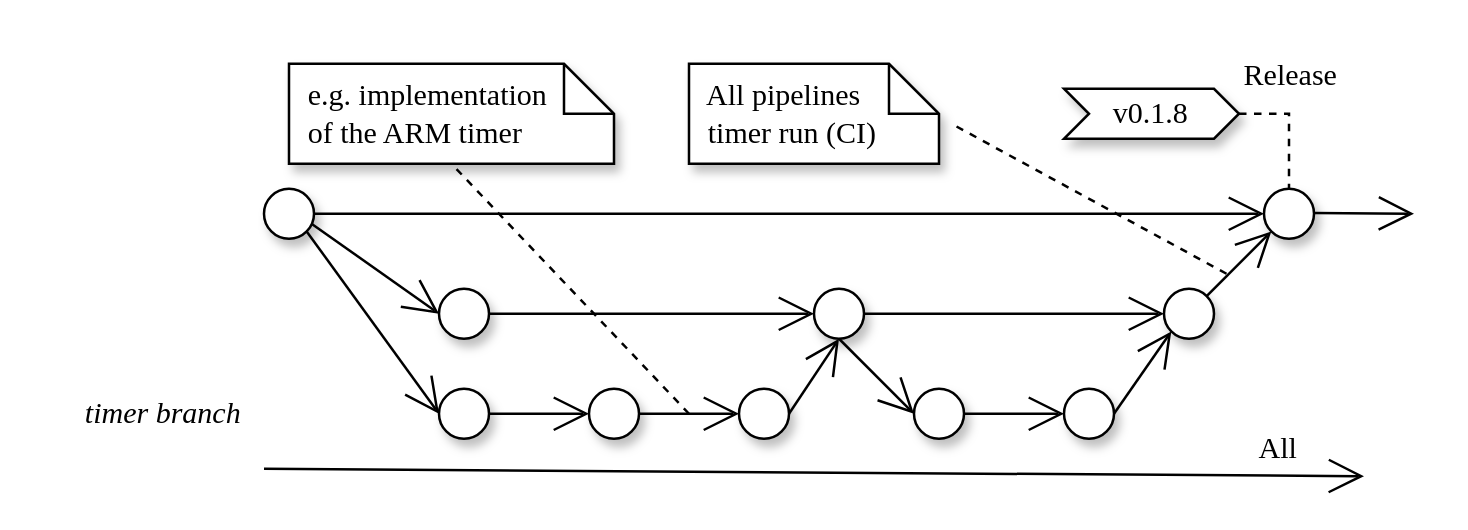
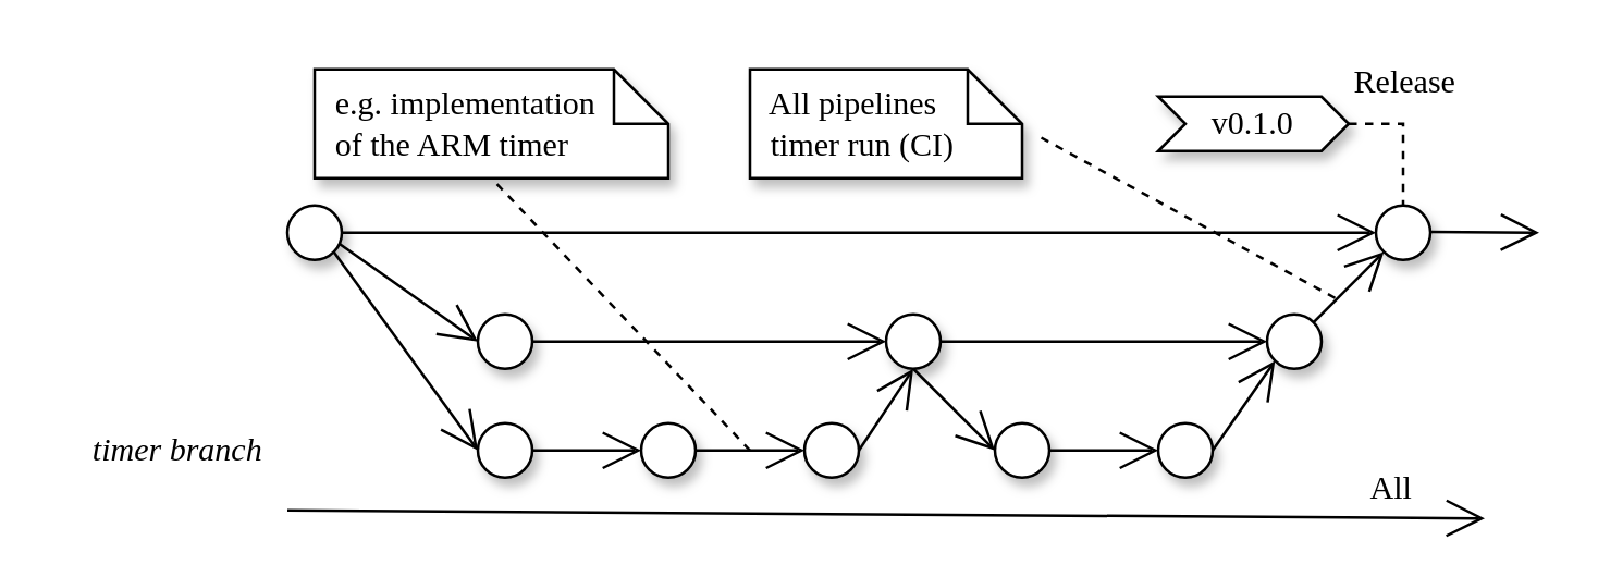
  <mxCell id="0" />
  <mxCell id="1" parent="0" />
  <mxCell id="2" value="" style="endArrow=open;endFill=1;endSize=12;html=1;rounded=0;entryX=0;entryY=0.5;entryDx=0;entryDy=0;exitX=1;exitY=0.5;exitDx=0;exitDy=0;" edge="1" parent="1" source="24" target="22"><mxGeometry width="160" relative="1" as="geometry"><mxPoint x="115" y="65" as="sourcePoint" /><mxPoint x="165" y="65" as="targetPoint" /></mxGeometry></mxCell>
- <mxCell id="3" value="v0.1.8" style="shape=step;perimeter=stepPerimeter;whiteSpace=wrap;html=1;fixedSize=1;size=10;shadow=1;fontFamily=Computer Modern;" vertex="1" parent="1"><mxGeometry x="425" y="35" width="70" height="20" as="geometry" /></mxCell>
+ <mxCell id="3" value="v0.1.0" style="shape=step;perimeter=stepPerimeter;whiteSpace=wrap;html=1;fixedSize=1;size=10;shadow=1;fontFamily=Computer Modern;" vertex="1" parent="1"><mxGeometry x="425" y="35" width="70" height="20" as="geometry" /></mxCell>
  <mxCell id="4" value="" style="ellipse;whiteSpace=wrap;html=1;aspect=fixed;shadow=1;" vertex="1" parent="1"><mxGeometry x="325" y="115" width="20" height="20" as="geometry" /></mxCell>
  <mxCell id="5" value="" style="ellipse;whiteSpace=wrap;html=1;aspect=fixed;shadow=1;" vertex="1" parent="1"><mxGeometry x="235" y="155" width="20" height="20" as="geometry" /></mxCell>
  <mxCell id="6" value="" style="endArrow=open;endFill=1;endSize=12;html=1;rounded=0;entryX=0;entryY=0.5;entryDx=0;entryDy=0;exitX=0.943;exitY=0.693;exitDx=0;exitDy=0;exitPerimeter=0;" edge="1" target="7" parent="1" source="24"><mxGeometry width="160" relative="1" as="geometry"><mxPoint x="115" y="65" as="sourcePoint" /><mxPoint x="165" y="75" as="targetPoint" /></mxGeometry></mxCell>
  <mxCell id="7" value="" style="ellipse;whiteSpace=wrap;html=1;aspect=fixed;shadow=1;" vertex="1" parent="1"><mxGeometry x="175" y="115" width="20" height="20" as="geometry" /></mxCell>
  <mxCell id="8" value="" style="endArrow=open;endFill=1;endSize=12;html=1;rounded=0;entryX=0;entryY=0.5;entryDx=0;entryDy=0;exitX=1;exitY=1;exitDx=0;exitDy=0;" edge="1" target="9" parent="1" source="24"><mxGeometry width="160" relative="1" as="geometry"><mxPoint x="115" y="65" as="sourcePoint" /><mxPoint x="165" y="115" as="targetPoint" /></mxGeometry></mxCell>
  <mxCell id="9" value="" style="ellipse;whiteSpace=wrap;html=1;aspect=fixed;shadow=1;" vertex="1" parent="1"><mxGeometry x="175" y="155" width="20" height="20" as="geometry" /></mxCell>
  <mxCell id="10" value="" style="ellipse;whiteSpace=wrap;html=1;aspect=fixed;shadow=1;" vertex="1" parent="1"><mxGeometry x="295" y="155" width="20" height="20" as="geometry" /></mxCell>
  <mxCell id="11" value="" style="endArrow=open;endFill=1;endSize=12;html=1;rounded=0;entryX=0;entryY=0.5;entryDx=0;entryDy=0;exitX=1;exitY=0.5;exitDx=0;exitDy=0;" edge="1" parent="1" source="9" target="5"><mxGeometry width="160" relative="1" as="geometry"><mxPoint x="125" y="75" as="sourcePoint" /><mxPoint x="175" y="175" as="targetPoint" /></mxGeometry></mxCell>
  <mxCell id="12" value="" style="endArrow=open;endFill=1;endSize=12;html=1;rounded=0;entryX=0;entryY=0.5;entryDx=0;entryDy=0;exitX=1;exitY=0.5;exitDx=0;exitDy=0;" edge="1" parent="1" source="5" target="10"><mxGeometry width="160" relative="1" as="geometry"><mxPoint x="195" y="175" as="sourcePoint" /><mxPoint x="225" y="175" as="targetPoint" /></mxGeometry></mxCell>
  <mxCell id="13" value="" style="endArrow=open;endFill=1;endSize=12;html=1;rounded=0;entryX=0;entryY=0.5;entryDx=0;entryDy=0;exitX=1;exitY=0.5;exitDx=0;exitDy=0;" edge="1" parent="1" source="7" target="4"><mxGeometry width="160" relative="1" as="geometry"><mxPoint x="125" y="75" as="sourcePoint" /><mxPoint x="177" y="119" as="targetPoint" /></mxGeometry></mxCell>
  <mxCell id="14" value="" style="endArrow=open;endFill=1;endSize=12;html=1;rounded=0;entryX=0.5;entryY=1;entryDx=0;entryDy=0;exitX=1;exitY=0.5;exitDx=0;exitDy=0;" edge="1" parent="1" source="10" target="4"><mxGeometry width="160" relative="1" as="geometry"><mxPoint x="255" y="175" as="sourcePoint" /><mxPoint x="295" y="175" as="targetPoint" /></mxGeometry></mxCell>
  <mxCell id="15" value="" style="ellipse;whiteSpace=wrap;html=1;aspect=fixed;shadow=1;" vertex="1" parent="1"><mxGeometry x="425" y="155" width="20" height="20" as="geometry" /></mxCell>
  <mxCell id="16" value="" style="ellipse;whiteSpace=wrap;html=1;aspect=fixed;shadow=1;" vertex="1" parent="1"><mxGeometry x="365" y="155" width="20" height="20" as="geometry" /></mxCell>
  <mxCell id="17" value="" style="endArrow=open;endFill=1;endSize=12;html=1;rounded=0;entryX=0;entryY=0.5;entryDx=0;entryDy=0;exitX=1;exitY=0.5;exitDx=0;exitDy=0;" edge="1" parent="1" source="16" target="15"><mxGeometry width="160" relative="1" as="geometry"><mxPoint x="315" y="75" as="sourcePoint" /><mxPoint x="365" y="175" as="targetPoint" /></mxGeometry></mxCell>
  <mxCell id="18" value="" style="endArrow=open;endFill=1;endSize=12;html=1;rounded=0;entryX=0;entryY=0.5;entryDx=0;entryDy=0;exitX=0.5;exitY=1;exitDx=0;exitDy=0;" edge="1" parent="1" source="4" target="16"><mxGeometry width="160" relative="1" as="geometry"><mxPoint x="325" y="175" as="sourcePoint" /><mxPoint x="345" y="135" as="targetPoint" /></mxGeometry></mxCell>
  <mxCell id="19" value="" style="ellipse;whiteSpace=wrap;html=1;aspect=fixed;shadow=1;" vertex="1" parent="1"><mxGeometry x="465" y="115" width="20" height="20" as="geometry" /></mxCell>
  <mxCell id="20" value="" style="endArrow=open;endFill=1;endSize=12;html=1;rounded=0;entryX=0;entryY=1;entryDx=0;entryDy=0;exitX=1;exitY=0.5;exitDx=0;exitDy=0;" edge="1" parent="1" source="15" target="19"><mxGeometry width="160" relative="1" as="geometry"><mxPoint x="395" y="175" as="sourcePoint" /><mxPoint x="435" y="175" as="targetPoint" /></mxGeometry></mxCell>
  <mxCell id="21" value="" style="endArrow=open;endFill=1;endSize=12;html=1;rounded=0;entryX=0;entryY=0.5;entryDx=0;entryDy=0;exitX=1;exitY=0.5;exitDx=0;exitDy=0;" edge="1" parent="1" source="4" target="19"><mxGeometry width="160" relative="1" as="geometry"><mxPoint x="195" y="125" as="sourcePoint" /><mxPoint x="335" y="125" as="targetPoint" /></mxGeometry></mxCell>
  <mxCell id="22" value="" style="ellipse;whiteSpace=wrap;html=1;aspect=fixed;shadow=1;" vertex="1" parent="1"><mxGeometry x="505" y="75" width="20" height="20" as="geometry" /></mxCell>
  <mxCell id="23" value="" style="endArrow=open;endFill=1;endSize=12;html=1;rounded=0;entryX=0;entryY=1;entryDx=0;entryDy=0;exitX=1;exitY=0;exitDx=0;exitDy=0;" edge="1" parent="1" source="19" target="22"><mxGeometry width="160" relative="1" as="geometry"><mxPoint x="455" y="175" as="sourcePoint" /><mxPoint x="485" y="135" as="targetPoint" /></mxGeometry></mxCell>
  <mxCell id="24" value="" style="ellipse;whiteSpace=wrap;html=1;aspect=fixed;shadow=1;" vertex="1" parent="1"><mxGeometry x="105" y="75" width="20" height="20" as="geometry" /></mxCell>
  <mxCell id="25" value="" style="endArrow=none;dashed=1;html=1;rounded=0;entryX=0.5;entryY=0;entryDx=0;entryDy=0;exitX=1;exitY=0.5;exitDx=0;exitDy=0;" edge="1" parent="1" source="3" target="22"><mxGeometry width="50" height="50" relative="1" as="geometry"><mxPoint x="275" y="25" as="sourcePoint" /><mxPoint x="325" y="-25" as="targetPoint" /><Array as="points"><mxPoint x="515" y="45" /></Array></mxGeometry></mxCell>
  <mxCell id="26" value="Release" style="text;html=1;strokeColor=none;fillColor=none;align=center;verticalAlign=middle;whiteSpace=wrap;rounded=0;fontFamily=Computer Modern;" vertex="1" parent="1"><mxGeometry x="486" y="20" width="60" height="20" as="geometry" /></mxCell>
  <mxCell id="27" value="" style="endArrow=open;endFill=1;endSize=12;html=1;rounded=0;exitX=1;exitY=0.5;exitDx=0;exitDy=0;" edge="1" parent="1"><mxGeometry width="160" relative="1" as="geometry"><mxPoint x="105" y="187" as="sourcePoint" /><mxPoint x="545" y="190" as="targetPoint" /></mxGeometry></mxCell>
  <mxCell id="28" value="All" style="text;html=1;strokeColor=none;fillColor=none;align=center;verticalAlign=middle;whiteSpace=wrap;rounded=0;fontFamily=Computer Modern;" vertex="1" parent="1"><mxGeometry x="481" y="169" width="60" height="20" as="geometry" /></mxCell>
  <mxCell id="29" value="timer branch" style="text;html=1;strokeColor=none;fillColor=none;align=center;verticalAlign=middle;whiteSpace=wrap;rounded=0;fontFamily=Computer Modern;fontStyle=2" vertex="1" parent="1"><mxGeometry x="20" y="155" width="90" height="20" as="geometry" /></mxCell>
  <mxCell id="30" value="&amp;nbsp; All pipelines&lt;br&gt;&amp;nbsp; timer run (CI)" style="shape=note;size=20;whiteSpace=wrap;html=1;align=left;fontFamily=Computer Modern;shadow=1;" vertex="1" parent="1"><mxGeometry x="275" y="25" width="100" height="40" as="geometry" /></mxCell>
  <mxCell id="31" value="" style="endArrow=none;dashed=1;html=1;rounded=0;entryX=0;entryY=0;entryDx=100;entryDy=30;entryPerimeter=0;" edge="1" parent="1"><mxGeometry width="50" height="50" relative="1" as="geometry"><mxPoint x="490" y="109" as="sourcePoint" /><mxPoint x="380" y="49" as="targetPoint" /></mxGeometry></mxCell>
  <mxCell id="32" value="&amp;nbsp; e.g. implementation&lt;br&gt;&amp;nbsp; of the ARM timer" style="shape=note;size=20;whiteSpace=wrap;html=1;align=left;fontFamily=Computer Modern;shadow=1;" vertex="1" parent="1"><mxGeometry x="115" y="25" width="130" height="40" as="geometry" /></mxCell>
  <mxCell id="33" value="" style="endArrow=none;dashed=1;html=1;rounded=0;entryX=0.5;entryY=1;entryDx=0;entryDy=0;entryPerimeter=0;" edge="1" parent="1" target="32"><mxGeometry width="50" height="50" relative="1" as="geometry"><mxPoint x="275" y="165" as="sourcePoint" /><mxPoint x="315" y="275" as="targetPoint" /></mxGeometry></mxCell>
  <mxCell id="34" value="" style="endArrow=open;endFill=1;endSize=12;html=1;rounded=0;exitX=1;exitY=0.5;exitDx=0;exitDy=0;" edge="1" parent="1"><mxGeometry width="160" relative="1" as="geometry"><mxPoint x="525" y="84.66" as="sourcePoint" /><mxPoint x="565" y="85" as="targetPoint" /></mxGeometry></mxCell>
